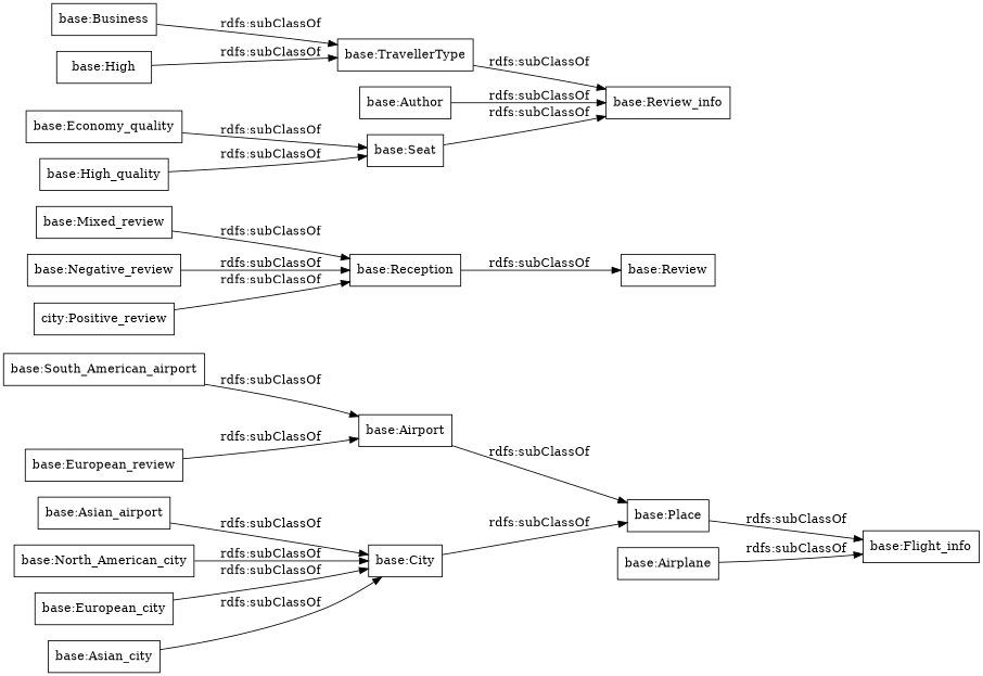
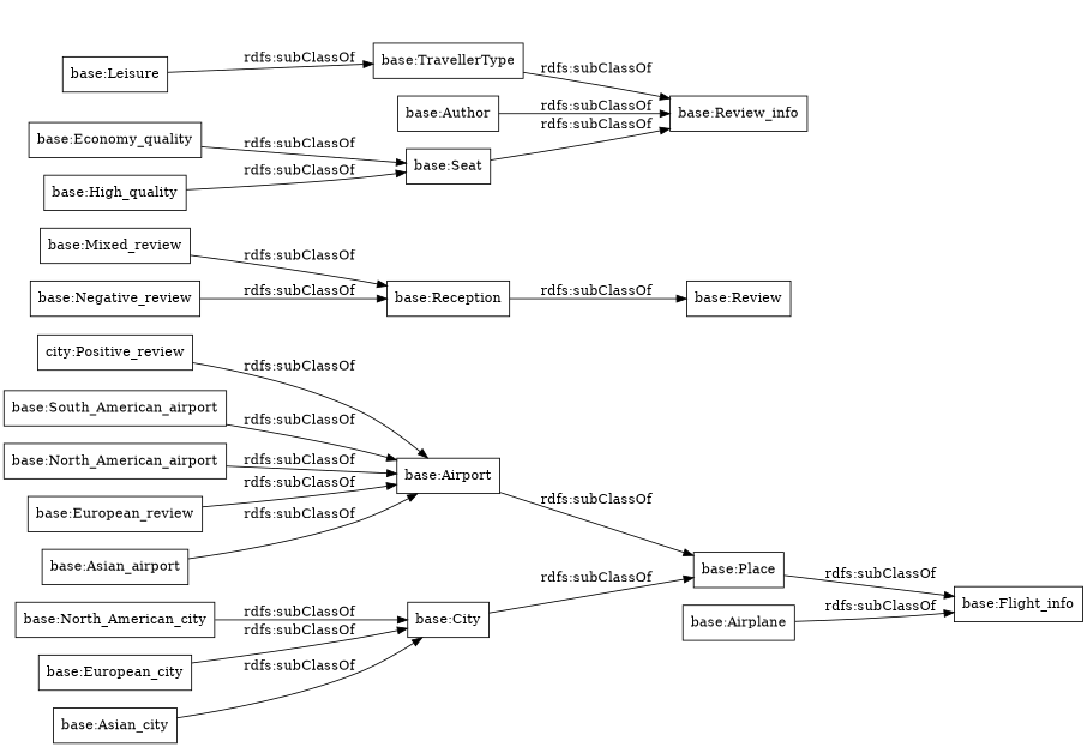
  digraph {
    rankdir=LR
    node [color=black shape=rectangle]
    "base:Mixed_review"
    "base:Reception"
    "base:Review"
    "base:Airplane"
    "base:Flight_info"
    n6 [label="base:European_review"]
    "base:Airport"
    "base:Place"
    "base:Seat"
    "base:Review_info"
-   "base:Business"
    "base:TravellerType"
    "base:Economy_quality"
    "base:Asian_airport"
    "base:South_American_airport"
    "base:European_city"
    "base:City"
    "base:Negative_review"
    "base:Author"
    "base:High_quality"
    n21 [label="city:Positive_review"]
    "base:Asian_city"
    "base:North_American_city"
-   "base:Leisure" [label="base:High"]
+   "base:Leisure"
+   "base:North_American_airport"
    "base:Mixed_review" -> "base:Reception" [label="rdfs:subClassOf"]
    "base:Reception" -> "base:Review" [label="rdfs:subClassOf"]
    "base:Airplane" -> "base:Flight_info" [label="rdfs:subClassOf"]
    n6 -> "base:Airport" [label="rdfs:subClassOf"]
    "base:Airport" -> "base:Place" [label="rdfs:subClassOf"]
    "base:Place" -> "base:Flight_info" [label="rdfs:subClassOf"]
    "base:Seat" -> "base:Review_info" [label="rdfs:subClassOf"]
-   "base:Business" -> "base:TravellerType" [label="rdfs:subClassOf"]
    "base:TravellerType" -> "base:Review_info" [label="rdfs:subClassOf"]
    "base:Economy_quality" -> "base:Seat" [label="rdfs:subClassOf"]
-   "base:Asian_airport" -> "base:City" [label="rdfs:subClassOf"]
+   "base:Asian_airport" -> "base:Airport" [label="rdfs:subClassOf"]
    "base:South_American_airport" -> "base:Airport" [label="rdfs:subClassOf"]
    "base:European_city" -> "base:City" [label="rdfs:subClassOf"]
    "base:City" -> "base:Place" [label="rdfs:subClassOf"]
    "base:Negative_review" -> "base:Reception" [label="rdfs:subClassOf"]
    "base:Author" -> "base:Review_info" [label="rdfs:subClassOf"]
    "base:High_quality" -> "base:Seat" [label="rdfs:subClassOf"]
-   n21 -> "base:Reception" [label="rdfs:subClassOf"]
+   n21 -> "base:Airport" [label="rdfs:subClassOf"]
    "base:Asian_city" -> "base:City" [label="rdfs:subClassOf"]
    "base:North_American_city" -> "base:City" [label="rdfs:subClassOf"]
    "base:Leisure" -> "base:TravellerType" [label="rdfs:subClassOf"]
+   "base:North_American_airport" -> "base:Airport" [label="rdfs:subClassOf"]
  }
